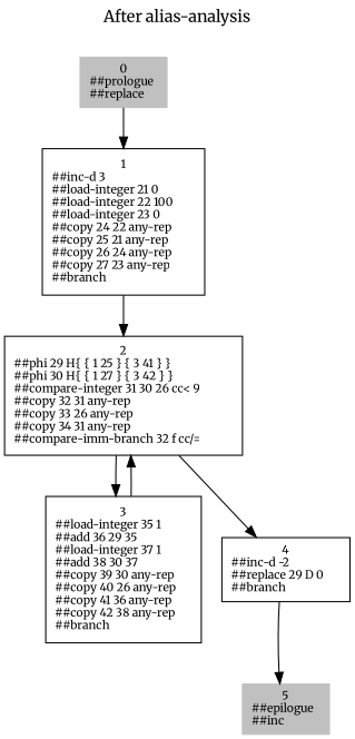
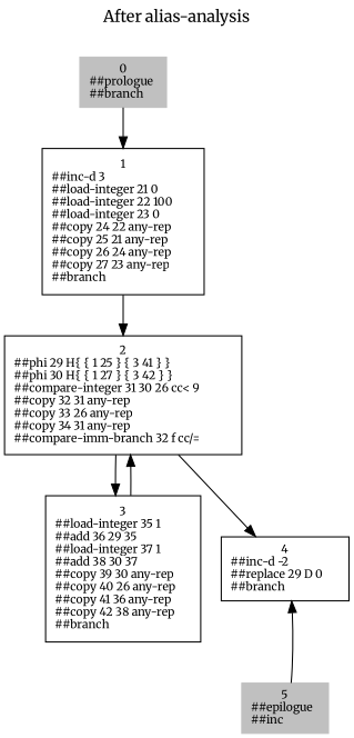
  digraph {
    fontname=Merriweather
    label="After alias-analysis"
    labelloc=t
    node [fontname=Merriweather fontsize=10 shape=box]
    edge [fontname=Merriweather]
-   n1 [color=grey height=0.61111 label="0\n##prologue\l##replace\l" style=filled width=1.0556]
+   n1 [color=grey height=0.61111 label="0\n##prologue\l##branch\l" style=filled width=1.0556]
    n2 [height=1.7778 label="1\n##inc-d 3\l##load-integer 21 0\l##load-integer 22 100\l##load-integer 23 0\l##copy 24 22 any-rep\l##copy 25 21 any-rep\l##copy 26 24 any-rep\l##copy 27 23 any-rep\l##branch\l" width=1.9722]
    n3 [height=1.4444 label="2\n##phi 29 H{ { 1 25 } { 3 41 } }\l##phi 30 H{ { 1 27 } { 3 42 } }\l##compare-integer 31 30 26 cc< 9\l##copy 32 31 any-rep\l##copy 33 26 any-rep\l##copy 34 31 any-rep\l##compare-imm-branch 32 f cc/=\l" width=2.8889]
    n4 [height=1.7778 label="3\n##load-integer 35 1\l##add 36 29 35\l##load-integer 37 1\l##add 38 30 37\l##copy 39 30 any-rep\l##copy 40 26 any-rep\l##copy 41 36 any-rep\l##copy 42 38 any-rep\l##branch\l" width=1.8889]
    n5 [height=0.77778 label="4\n##inc-d -2\l##replace 29 D 0\l##branch\l" width=1.5556]
    n6 [color=grey height=0.61111 label="5\n##epilogue\l##inc\l" style=filled width=1.0556]
    n1 -> n2
    n2 -> n3
    n3 -> n4
    n3 -> n5
    n4 -> n3
-   n5 -> n6
+   n6 -> n5
  }
